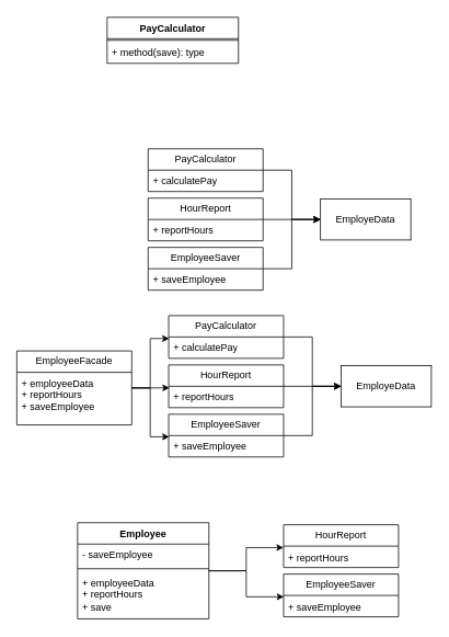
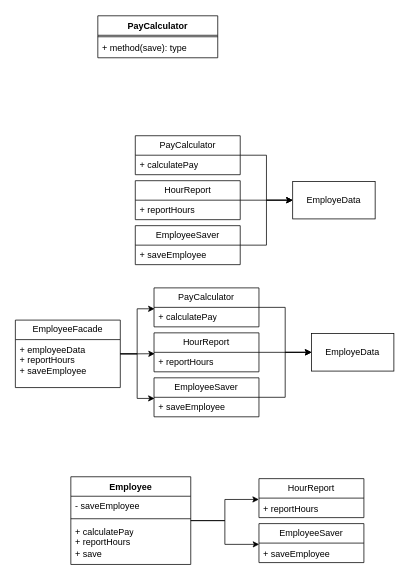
  <mxCell id="0" />
  <mxCell id="1" parent="0" />
  <mxCell id="2" value="PayCalculator" style="swimlane;fontStyle=1;align=center;verticalAlign=top;childLayout=stackLayout;horizontal=1;startSize=26;horizontalStack=0;resizeParent=1;resizeParentMax=0;resizeLast=0;collapsible=1;marginBottom=0;whiteSpace=wrap;html=1;" vertex="1" parent="1"><mxGeometry x="130" y="20" width="160" height="56" as="geometry" /></mxCell>
  <mxCell id="3" value="" style="line;strokeWidth=1;fillColor=none;align=left;verticalAlign=middle;spacingTop=-1;spacingLeft=3;spacingRight=3;rotatable=0;labelPosition=right;points=[];portConstraint=eastwest;strokeColor=inherit;" vertex="1" parent="2"><mxGeometry y="26" width="160" height="4" as="geometry" /></mxCell>
  <mxCell id="4" value="+ method(save): type" style="text;strokeColor=none;fillColor=none;align=left;verticalAlign=top;spacingLeft=4;spacingRight=4;overflow=hidden;rotatable=0;points=[[0,0.5],[1,0.5]];portConstraint=eastwest;whiteSpace=wrap;html=1;" vertex="1" parent="2"><mxGeometry y="30" width="160" height="26" as="geometry" /></mxCell>
  <mxCell id="5" style="edgeStyle=orthogonalEdgeStyle;rounded=0;orthogonalLoop=1;jettySize=auto;html=1;exitX=1;exitY=0.5;exitDx=0;exitDy=0;entryX=0;entryY=0.5;entryDx=0;entryDy=0;" edge="1" parent="1" source="6" target="14"><mxGeometry relative="1" as="geometry" /></mxCell>
  <mxCell id="6" value="PayCalculator" style="swimlane;fontStyle=0;childLayout=stackLayout;horizontal=1;startSize=26;fillColor=none;horizontalStack=0;resizeParent=1;resizeParentMax=0;resizeLast=0;collapsible=1;marginBottom=0;whiteSpace=wrap;html=1;" vertex="1" parent="1"><mxGeometry x="180" y="180" width="140" height="52" as="geometry" /></mxCell>
  <mxCell id="7" value="+ calculatePay" style="text;strokeColor=none;fillColor=none;align=left;verticalAlign=top;spacingLeft=4;spacingRight=4;overflow=hidden;rotatable=0;points=[[0,0.5],[1,0.5]];portConstraint=eastwest;whiteSpace=wrap;html=1;" vertex="1" parent="6"><mxGeometry y="26" width="140" height="26" as="geometry" /></mxCell>
  <mxCell id="8" style="edgeStyle=orthogonalEdgeStyle;rounded=0;orthogonalLoop=1;jettySize=auto;html=1;exitX=1;exitY=0.5;exitDx=0;exitDy=0;entryX=0;entryY=0.5;entryDx=0;entryDy=0;" edge="1" parent="1" source="9" target="14"><mxGeometry relative="1" as="geometry" /></mxCell>
  <mxCell id="9" value="HourReport" style="swimlane;fontStyle=0;childLayout=stackLayout;horizontal=1;startSize=26;fillColor=none;horizontalStack=0;resizeParent=1;resizeParentMax=0;resizeLast=0;collapsible=1;marginBottom=0;whiteSpace=wrap;html=1;" vertex="1" parent="1"><mxGeometry x="180" y="240" width="140" height="52" as="geometry" /></mxCell>
  <mxCell id="10" value="+ reportHours" style="text;strokeColor=none;fillColor=none;align=left;verticalAlign=top;spacingLeft=4;spacingRight=4;overflow=hidden;rotatable=0;points=[[0,0.5],[1,0.5]];portConstraint=eastwest;whiteSpace=wrap;html=1;" vertex="1" parent="9"><mxGeometry y="26" width="140" height="26" as="geometry" /></mxCell>
  <mxCell id="11" style="edgeStyle=orthogonalEdgeStyle;rounded=0;orthogonalLoop=1;jettySize=auto;html=1;exitX=1;exitY=0.5;exitDx=0;exitDy=0;entryX=0;entryY=0.5;entryDx=0;entryDy=0;" edge="1" parent="1" source="12" target="14"><mxGeometry relative="1" as="geometry" /></mxCell>
  <mxCell id="12" value="EmployeeSaver" style="swimlane;fontStyle=0;childLayout=stackLayout;horizontal=1;startSize=26;fillColor=none;horizontalStack=0;resizeParent=1;resizeParentMax=0;resizeLast=0;collapsible=1;marginBottom=0;whiteSpace=wrap;html=1;" vertex="1" parent="1"><mxGeometry x="180" y="300" width="140" height="52" as="geometry" /></mxCell>
  <mxCell id="13" value="+ saveEmployee" style="text;strokeColor=none;fillColor=none;align=left;verticalAlign=top;spacingLeft=4;spacingRight=4;overflow=hidden;rotatable=0;points=[[0,0.5],[1,0.5]];portConstraint=eastwest;whiteSpace=wrap;html=1;" vertex="1" parent="12"><mxGeometry y="26" width="140" height="26" as="geometry" /></mxCell>
  <mxCell id="14" value="EmployeData" style="html=1;whiteSpace=wrap;" vertex="1" parent="1"><mxGeometry x="390" y="241" width="110" height="50" as="geometry" /></mxCell>
  <mxCell id="15" style="edgeStyle=orthogonalEdgeStyle;rounded=0;orthogonalLoop=1;jettySize=auto;html=1;exitX=1;exitY=0.5;exitDx=0;exitDy=0;entryX=0;entryY=0.5;entryDx=0;entryDy=0;" edge="1" source="16" target="24" parent="1"><mxGeometry relative="1" as="geometry" /></mxCell>
  <mxCell id="16" value="PayCalculator" style="swimlane;fontStyle=0;childLayout=stackLayout;horizontal=1;startSize=26;fillColor=none;horizontalStack=0;resizeParent=1;resizeParentMax=0;resizeLast=0;collapsible=1;marginBottom=0;whiteSpace=wrap;html=1;" vertex="1" parent="1"><mxGeometry x="205" y="383" width="140" height="52" as="geometry" /></mxCell>
  <mxCell id="17" value="+ calculatePay" style="text;strokeColor=none;fillColor=none;align=left;verticalAlign=top;spacingLeft=4;spacingRight=4;overflow=hidden;rotatable=0;points=[[0,0.5],[1,0.5]];portConstraint=eastwest;whiteSpace=wrap;html=1;" vertex="1" parent="16"><mxGeometry y="26" width="140" height="26" as="geometry" /></mxCell>
  <mxCell id="18" style="edgeStyle=orthogonalEdgeStyle;rounded=0;orthogonalLoop=1;jettySize=auto;html=1;exitX=1;exitY=0.5;exitDx=0;exitDy=0;entryX=0;entryY=0.5;entryDx=0;entryDy=0;" edge="1" source="19" target="24" parent="1"><mxGeometry relative="1" as="geometry" /></mxCell>
  <mxCell id="19" value="HourReport" style="swimlane;fontStyle=0;childLayout=stackLayout;horizontal=1;startSize=26;fillColor=none;horizontalStack=0;resizeParent=1;resizeParentMax=0;resizeLast=0;collapsible=1;marginBottom=0;whiteSpace=wrap;html=1;" vertex="1" parent="1"><mxGeometry x="205" y="443" width="140" height="52" as="geometry" /></mxCell>
  <mxCell id="20" value="+ reportHours" style="text;strokeColor=none;fillColor=none;align=left;verticalAlign=top;spacingLeft=4;spacingRight=4;overflow=hidden;rotatable=0;points=[[0,0.5],[1,0.5]];portConstraint=eastwest;whiteSpace=wrap;html=1;" vertex="1" parent="19"><mxGeometry y="26" width="140" height="26" as="geometry" /></mxCell>
  <mxCell id="21" style="edgeStyle=orthogonalEdgeStyle;rounded=0;orthogonalLoop=1;jettySize=auto;html=1;exitX=1;exitY=0.5;exitDx=0;exitDy=0;entryX=0;entryY=0.5;entryDx=0;entryDy=0;" edge="1" source="22" target="24" parent="1"><mxGeometry relative="1" as="geometry" /></mxCell>
  <mxCell id="22" value="EmployeeSaver" style="swimlane;fontStyle=0;childLayout=stackLayout;horizontal=1;startSize=26;fillColor=none;horizontalStack=0;resizeParent=1;resizeParentMax=0;resizeLast=0;collapsible=1;marginBottom=0;whiteSpace=wrap;html=1;" vertex="1" parent="1"><mxGeometry x="205" y="503" width="140" height="52" as="geometry" /></mxCell>
  <mxCell id="23" value="+ saveEmployee" style="text;strokeColor=none;fillColor=none;align=left;verticalAlign=top;spacingLeft=4;spacingRight=4;overflow=hidden;rotatable=0;points=[[0,0.5],[1,0.5]];portConstraint=eastwest;whiteSpace=wrap;html=1;" vertex="1" parent="22"><mxGeometry y="26" width="140" height="26" as="geometry" /></mxCell>
  <mxCell id="24" value="EmployeData" style="html=1;whiteSpace=wrap;" vertex="1" parent="1"><mxGeometry x="415" y="444" width="110" height="50" as="geometry" /></mxCell>
  <mxCell id="25" value="EmployeeFacade" style="swimlane;fontStyle=0;childLayout=stackLayout;horizontal=1;startSize=26;fillColor=none;horizontalStack=0;resizeParent=1;resizeParentMax=0;resizeLast=0;collapsible=1;marginBottom=0;whiteSpace=wrap;html=1;" vertex="1" parent="1"><mxGeometry x="20" y="426" width="140" height="90" as="geometry"><mxRectangle x="-29" y="582" width="50" height="44" as="alternateBounds" /></mxGeometry></mxCell>
  <mxCell id="26" value="+ employeeData&lt;br&gt;+ reportHours&lt;br&gt;+ saveEmployee" style="text;strokeColor=none;fillColor=none;align=left;verticalAlign=top;spacingLeft=4;spacingRight=4;overflow=hidden;rotatable=0;points=[[0,0.5],[1,0.5]];portConstraint=eastwest;whiteSpace=wrap;html=1;" vertex="1" parent="25"><mxGeometry y="26" width="140" height="64" as="geometry" /></mxCell>
  <mxCell id="27" style="edgeStyle=orthogonalEdgeStyle;rounded=0;orthogonalLoop=1;jettySize=auto;html=1;exitX=1;exitY=0.5;exitDx=0;exitDy=0;entryX=0.007;entryY=0.071;entryDx=0;entryDy=0;entryPerimeter=0;" edge="1" parent="1" source="25" target="20"><mxGeometry relative="1" as="geometry" /></mxCell>
  <mxCell id="28" style="edgeStyle=orthogonalEdgeStyle;rounded=0;orthogonalLoop=1;jettySize=auto;html=1;exitX=1;exitY=0.5;exitDx=0;exitDy=0;entryX=0.005;entryY=0.074;entryDx=0;entryDy=0;entryPerimeter=0;" edge="1" parent="1" source="25" target="17"><mxGeometry relative="1" as="geometry" /></mxCell>
  <mxCell id="29" style="edgeStyle=orthogonalEdgeStyle;rounded=0;orthogonalLoop=1;jettySize=auto;html=1;exitX=1;exitY=0.5;exitDx=0;exitDy=0;entryX=0.005;entryY=0.057;entryDx=0;entryDy=0;entryPerimeter=0;" edge="1" parent="1" source="25" target="23"><mxGeometry relative="1" as="geometry" /></mxCell>
  <mxCell id="30" value="Employee" style="swimlane;fontStyle=1;align=center;verticalAlign=top;childLayout=stackLayout;horizontal=1;startSize=26;horizontalStack=0;resizeParent=1;resizeParentMax=0;resizeLast=0;collapsible=1;marginBottom=0;whiteSpace=wrap;html=1;" vertex="1" parent="1"><mxGeometry x="94" y="635" width="160" height="117" as="geometry" /></mxCell>
  <mxCell id="31" value="- saveEmployee" style="text;strokeColor=none;fillColor=none;align=left;verticalAlign=top;spacingLeft=4;spacingRight=4;overflow=hidden;rotatable=0;points=[[0,0.5],[1,0.5]];portConstraint=eastwest;whiteSpace=wrap;html=1;" vertex="1" parent="30"><mxGeometry y="26" width="160" height="26" as="geometry" /></mxCell>
  <mxCell id="32" value="" style="line;strokeWidth=1;fillColor=none;align=left;verticalAlign=middle;spacingTop=-1;spacingLeft=3;spacingRight=3;rotatable=0;labelPosition=right;points=[];portConstraint=eastwest;strokeColor=inherit;" vertex="1" parent="30"><mxGeometry y="52" width="160" height="8" as="geometry" /></mxCell>
- <mxCell id="33" value="+ employeeData&lt;br style=&quot;border-color: var(--border-color);&quot;&gt;+ reportHours&lt;br style=&quot;border-color: var(--border-color);&quot;&gt;+ save" style="text;strokeColor=none;fillColor=none;align=left;verticalAlign=top;spacingLeft=4;spacingRight=4;overflow=hidden;rotatable=0;points=[[0,0.5],[1,0.5]];portConstraint=eastwest;whiteSpace=wrap;html=1;" vertex="1" parent="30"><mxGeometry y="60" width="160" height="57" as="geometry" /></mxCell>
+ <mxCell id="33" value="+ calculatePay&lt;br style=&quot;border-color: var(--border-color);&quot;&gt;+ reportHours&lt;br style=&quot;border-color: var(--border-color);&quot;&gt;+ save" style="text;strokeColor=none;fillColor=none;align=left;verticalAlign=top;spacingLeft=4;spacingRight=4;overflow=hidden;rotatable=0;points=[[0,0.5],[1,0.5]];portConstraint=eastwest;whiteSpace=wrap;html=1;" vertex="1" parent="30"><mxGeometry y="60" width="160" height="57" as="geometry" /></mxCell>
  <mxCell id="34" value="HourReport" style="swimlane;fontStyle=0;childLayout=stackLayout;horizontal=1;startSize=26;fillColor=none;horizontalStack=0;resizeParent=1;resizeParentMax=0;resizeLast=0;collapsible=1;marginBottom=0;whiteSpace=wrap;html=1;" vertex="1" parent="1"><mxGeometry x="345" y="637.5" width="140" height="52" as="geometry" /></mxCell>
  <mxCell id="35" value="+ reportHours" style="text;strokeColor=none;fillColor=none;align=left;verticalAlign=top;spacingLeft=4;spacingRight=4;overflow=hidden;rotatable=0;points=[[0,0.5],[1,0.5]];portConstraint=eastwest;whiteSpace=wrap;html=1;" vertex="1" parent="34"><mxGeometry y="26" width="140" height="26" as="geometry" /></mxCell>
  <mxCell id="36" value="EmployeeSaver" style="swimlane;fontStyle=0;childLayout=stackLayout;horizontal=1;startSize=26;fillColor=none;horizontalStack=0;resizeParent=1;resizeParentMax=0;resizeLast=0;collapsible=1;marginBottom=0;whiteSpace=wrap;html=1;" vertex="1" parent="1"><mxGeometry x="345" y="697.5" width="140" height="52" as="geometry" /></mxCell>
  <mxCell id="37" value="+ saveEmployee" style="text;strokeColor=none;fillColor=none;align=left;verticalAlign=top;spacingLeft=4;spacingRight=4;overflow=hidden;rotatable=0;points=[[0,0.5],[1,0.5]];portConstraint=eastwest;whiteSpace=wrap;html=1;" vertex="1" parent="36"><mxGeometry y="26" width="140" height="26" as="geometry" /></mxCell>
  <mxCell id="38" style="edgeStyle=orthogonalEdgeStyle;rounded=0;orthogonalLoop=1;jettySize=auto;html=1;exitX=1;exitY=0.5;exitDx=0;exitDy=0;entryX=-0.001;entryY=0.068;entryDx=0;entryDy=0;entryPerimeter=0;" edge="1" parent="1" source="30" target="35"><mxGeometry relative="1" as="geometry" /></mxCell>
  <mxCell id="39" style="edgeStyle=orthogonalEdgeStyle;rounded=0;orthogonalLoop=1;jettySize=auto;html=1;exitX=1;exitY=0.5;exitDx=0;exitDy=0;entryX=0.002;entryY=0.065;entryDx=0;entryDy=0;entryPerimeter=0;" edge="1" parent="1" source="30" target="37"><mxGeometry relative="1" as="geometry" /></mxCell>
